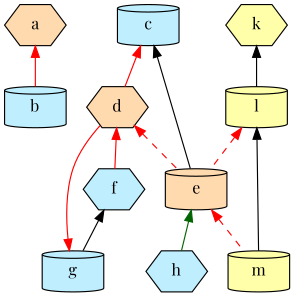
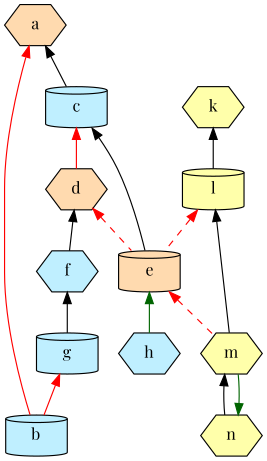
  digraph {
    fontname="Playfair Display"
    node [fillcolor="#bfefff" fontcolor="#000000" fontname="Playfair Display" fontsize=14 shape=hexagon style=filled]
    edge [color=black dir=back fontname="Playfair Display" style=solid]
    a [fillcolor="#ffdaaf"]
    c [shape=cylinder]
    b [shape=cylinder]
    d [fillcolor="#ffdaaf"]
    e [fillcolor="#ffdaaf" shape=cylinder]
    f
    h
-   m [fillcolor="#FFFFAA" shape=cylinder]
+   m [fillcolor="#FFFFAA"]
    g [shape=cylinder]
+   n [fillcolor="#FFFFAA"]
    k [fillcolor="#FFFFAA"]
    l [fillcolor="#FFFFAA" shape=cylinder]
+   a -> c
    a -> b [color=red]
    c -> d [color=red]
    c -> e
    d -> e [color=red style=dashed]
-   d -> f [color=red]
+   d -> f
    e -> h [color=darkgreen]
    e -> m [color=red style=dashed]
    f -> g
-   g -> d [color=red]
+   m -> n
+   g -> b [color=red]
+   n -> m [color=darkgreen]
    k -> l
    l -> e [color=red style=dashed]
    l -> m
  }
